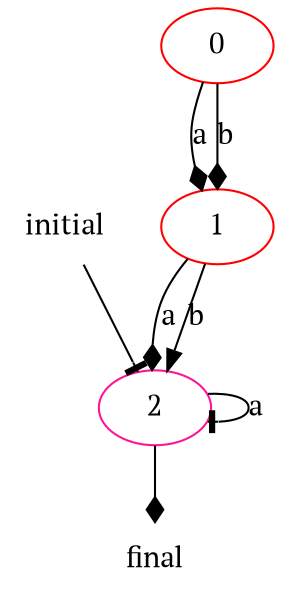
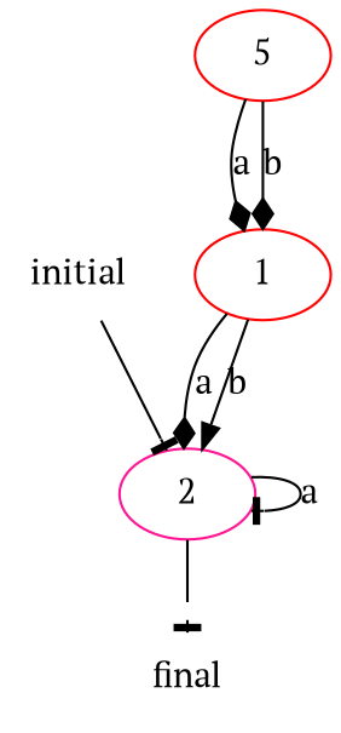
  digraph {
    fontname="PT Serif"
    node [color=red fontname="PT Serif"]
    edge [arrowhead=diamond fontname="PT Serif"]
    initial [shape=none]
    2 [color=deeppink]
-   0
+   0 [label=5]
    1
    final [shape=none]
    initial -> 2 [arrowhead=tee]
    2 -> 2 [arrowhead=tee label=a]
-   2 -> final
+   2 -> final [arrowhead=tee]
    0 -> 1 [label=a]
    0 -> 1 [label=b]
    1 -> 2 [label=a]
    1 -> 2 [arrowhead=normal label=b]
  }
